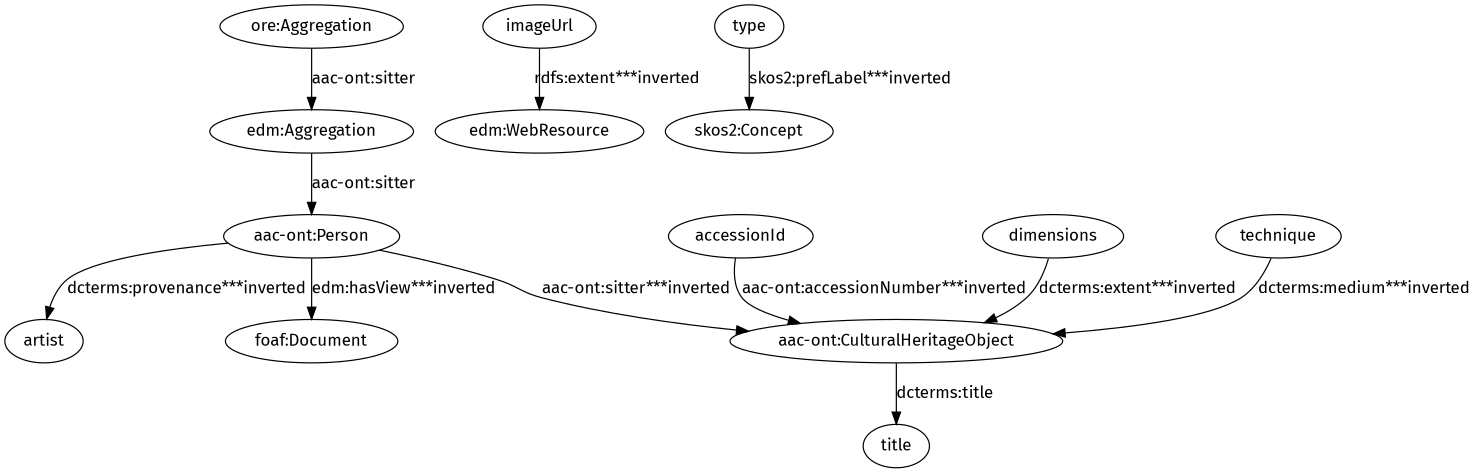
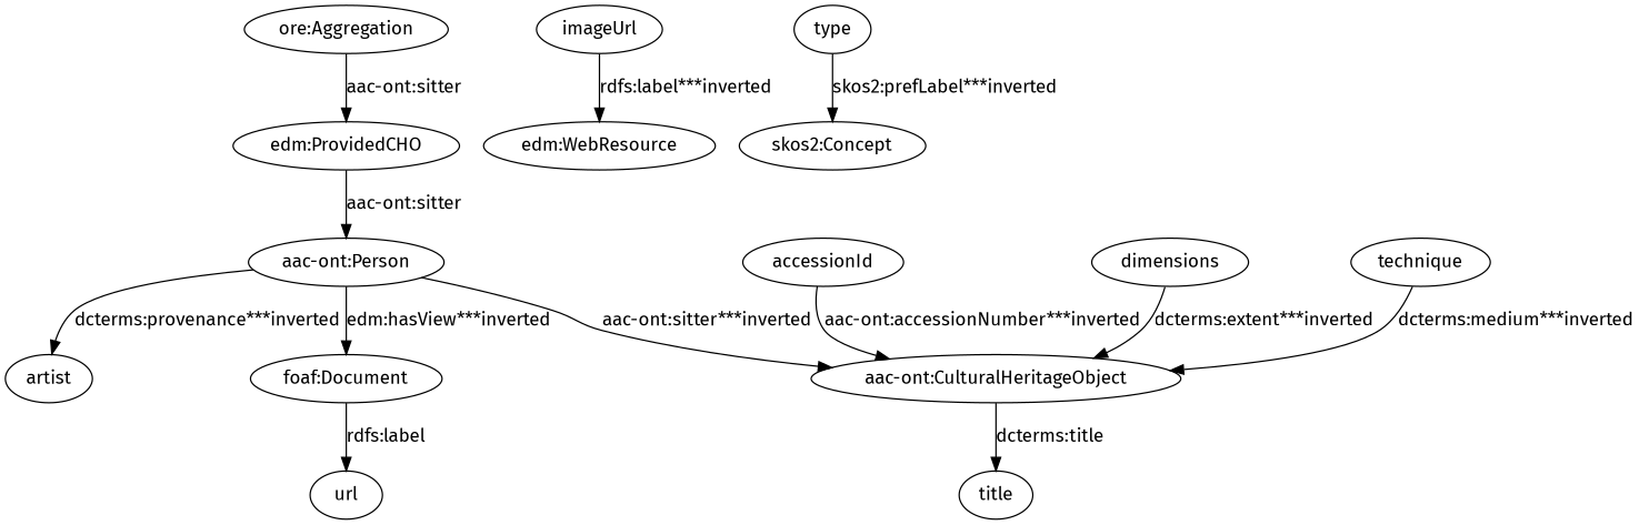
  digraph {
    fontname="Fira Sans"
    node [fontname="Fira Sans" type=attribute_name]
    edge [fontname="Fira Sans" type=st_property_uri weight=1]
    n1 [label="aac-ont:CulturalHeritageObject" type=class_uri]
    n2 [label=title]
    n3 [label="aac-ont:Person" type=class_uri]
    n4 [label=artist]
    n5 [label="foaf:Document" type=class_uri]
+   n6 [label=url]
    n7 [label=accessionId]
    n8 [label=dimensions]
-   n9 [label="edm:Aggregation" type=class_uri]
+   n9 [label="edm:ProvidedCHO" type=class_uri]
    n10 [label="edm:WebResource" type=class_uri]
    n11 [label="ore:Aggregation" type=class_uri]
    n12 [label=imageUrl]
    n13 [label="skos2:Concept" type=class_uri]
    n14 [label=technique]
    n15 [label=type]
    n1 -> n2 [label="dcterms:title" weight=""]
    n3 -> n1 [label="aac-ont:sitter***inverted" type=direct_property_uri]
    n3 -> n4 [label="dcterms:provenance***inverted" weight=""]
    n3 -> n5 [label="edm:hasView***inverted" type=inherited weight=4]
+   n5 -> n6 [label="rdfs:label" weight=""]
    n7 -> n1 [label="aac-ont:accessionNumber***inverted"]
    n8 -> n1 [label="dcterms:extent***inverted"]
    n9 -> n3 [label="aac-ont:sitter" type=direct_property_uri]
    n11 -> n9 [label="aac-ont:sitter" type=direct_property_uri]
-   n12 -> n10 [label="rdfs:extent***inverted"]
+   n12 -> n10 [label="rdfs:label***inverted"]
    n14 -> n1 [label="dcterms:medium***inverted"]
    n15 -> n13 [label="skos2:prefLabel***inverted"]
  }
